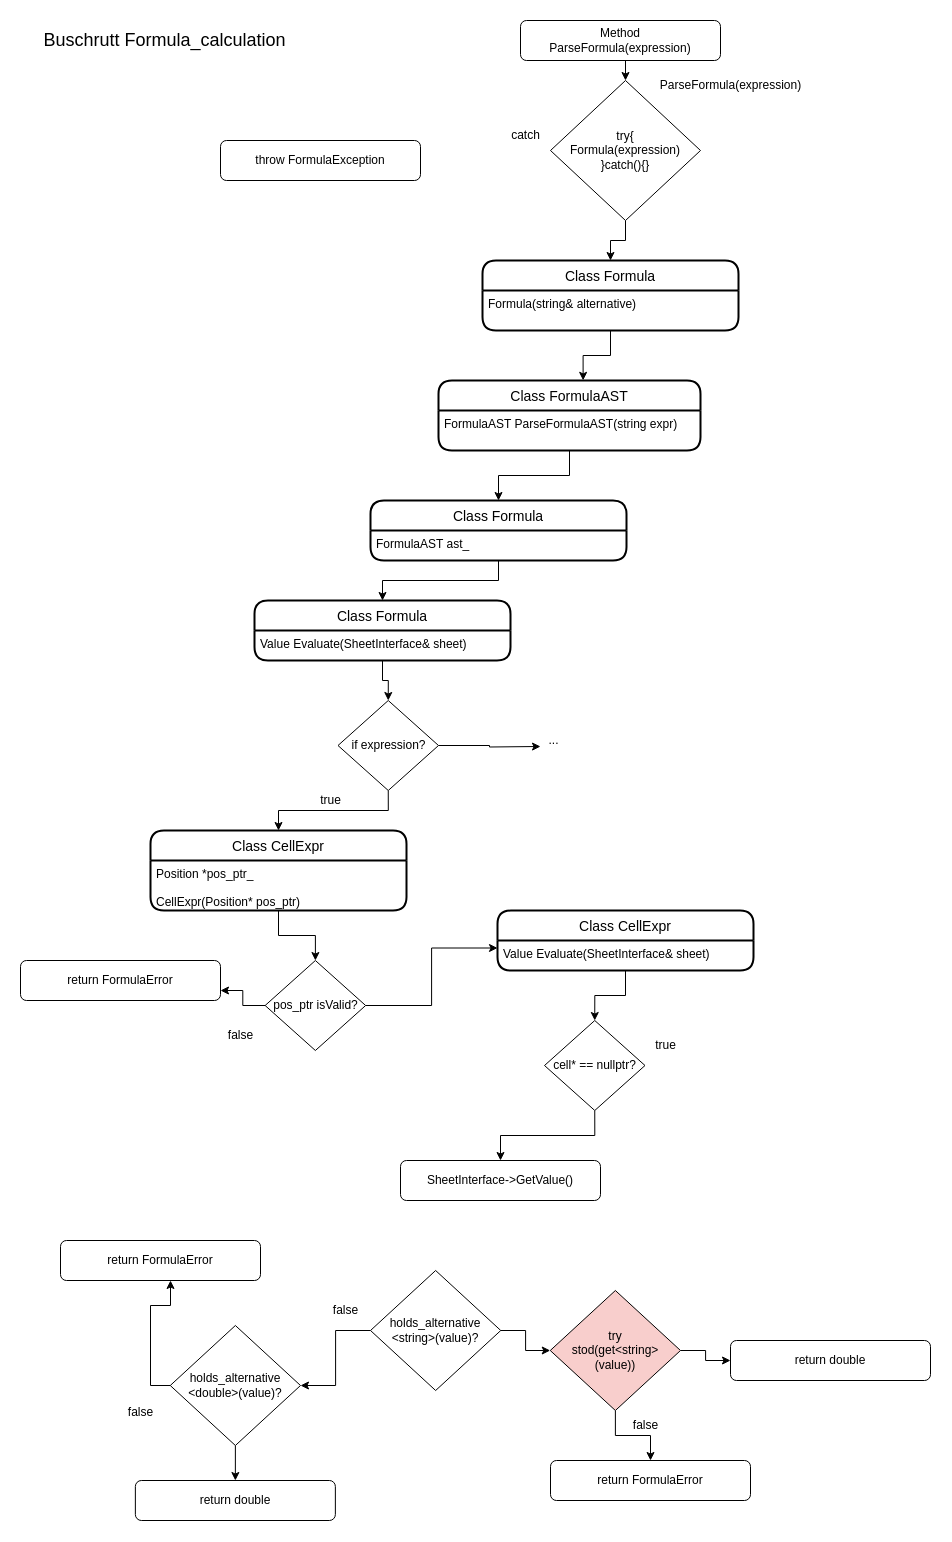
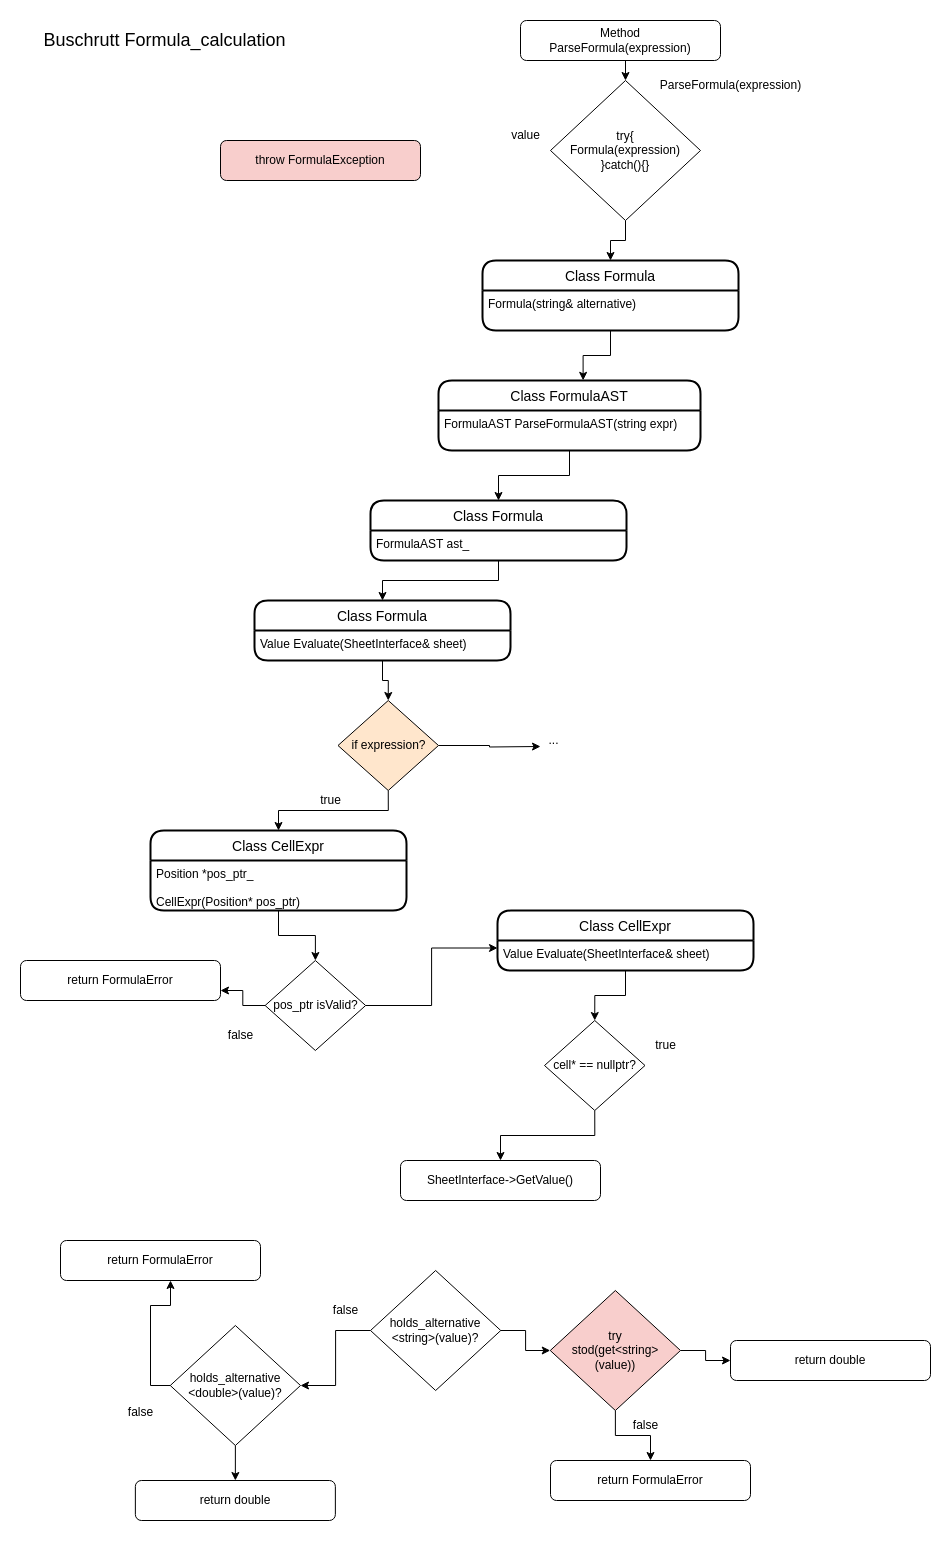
  <mxCell id="0" />
  <mxCell id="1" parent="0" />
  <mxCell id="2" style="edgeStyle=orthogonalEdgeStyle;rounded=0;orthogonalLoop=1;jettySize=auto;html=1;exitX=0.5;exitY=1;exitDx=0;exitDy=0;entryX=0.5;entryY=0;entryDx=0;entryDy=0;" edge="1" parent="1" source="3" target="10"><mxGeometry relative="1" as="geometry" /></mxCell>
  <mxCell id="3" value="Method &lt;br&gt;ParseFormula(expression)" style="rounded=1;whiteSpace=wrap;html=1;" vertex="1" parent="1"><mxGeometry x="520" y="20" width="200" height="40" as="geometry" /></mxCell>
  <mxCell id="4" value="Class Formula" style="swimlane;childLayout=stackLayout;horizontal=1;startSize=30;horizontalStack=0;rounded=1;fontSize=14;fontStyle=0;strokeWidth=2;resizeParent=0;resizeLast=1;shadow=0;dashed=0;align=center;" vertex="1" parent="1"><mxGeometry x="482" y="260" width="256" height="70" as="geometry" /></mxCell>
  <mxCell id="5" value="Formula(string&amp; alternative)&#10;" style="align=left;strokeColor=none;fillColor=none;spacingLeft=4;fontSize=12;verticalAlign=top;resizable=0;rotatable=0;part=1;" vertex="1" parent="4"><mxGeometry y="30" width="256" height="40" as="geometry" /></mxCell>
  <mxCell id="6" value="ParseFormula(expression)" style="text;html=1;align=center;verticalAlign=middle;resizable=0;points=[];autosize=1;strokeColor=none;fillColor=none;" vertex="1" parent="1"><mxGeometry x="649.5" y="70" width="160" height="30" as="geometry" /></mxCell>
  <mxCell id="7" value="Class FormulaAST" style="swimlane;childLayout=stackLayout;horizontal=1;startSize=30;horizontalStack=0;rounded=1;fontSize=14;fontStyle=0;strokeWidth=2;resizeParent=0;resizeLast=1;shadow=0;dashed=0;align=center;" vertex="1" parent="1"><mxGeometry x="438" y="380" width="262" height="70" as="geometry" /></mxCell>
  <mxCell id="8" value="FormulaAST ParseFormulaAST(string expr)&#10;" style="align=left;strokeColor=none;fillColor=none;spacingLeft=4;fontSize=12;verticalAlign=top;resizable=0;rotatable=0;part=1;" vertex="1" parent="7"><mxGeometry y="30" width="262" height="40" as="geometry" /></mxCell>
  <mxCell id="9" style="edgeStyle=orthogonalEdgeStyle;rounded=0;orthogonalLoop=1;jettySize=auto;html=1;exitX=0.5;exitY=1;exitDx=0;exitDy=0;entryX=0.5;entryY=0;entryDx=0;entryDy=0;" edge="1" parent="1" source="10" target="4"><mxGeometry relative="1" as="geometry" /></mxCell>
  <mxCell id="10" value="try{&lt;br&gt;Formula(expression)&lt;br&gt;}catch(){}" style="rhombus;whiteSpace=wrap;html=1;" vertex="1" parent="1"><mxGeometry x="550" y="80" width="150" height="140" as="geometry" /></mxCell>
  <mxCell id="11" style="edgeStyle=orthogonalEdgeStyle;rounded=0;orthogonalLoop=1;jettySize=auto;html=1;exitX=0.5;exitY=1;exitDx=0;exitDy=0;entryX=0.552;entryY=-0.002;entryDx=0;entryDy=0;entryPerimeter=0;" edge="1" parent="1" source="5" target="7"><mxGeometry relative="1" as="geometry"><mxPoint x="675" y="230" as="targetPoint" /></mxGeometry></mxCell>
  <mxCell id="12" value="Class Formula" style="swimlane;childLayout=stackLayout;horizontal=1;startSize=30;horizontalStack=0;rounded=1;fontSize=14;fontStyle=0;strokeWidth=2;resizeParent=0;resizeLast=1;shadow=0;dashed=0;align=center;" vertex="1" parent="1"><mxGeometry x="370" y="500" width="256" height="60" as="geometry" /></mxCell>
  <mxCell id="13" value="FormulaAST ast_" style="align=left;strokeColor=none;fillColor=none;spacingLeft=4;fontSize=12;verticalAlign=top;resizable=0;rotatable=0;part=1;" vertex="1" parent="12"><mxGeometry y="30" width="256" height="30" as="geometry" /></mxCell>
  <mxCell id="14" style="edgeStyle=orthogonalEdgeStyle;rounded=0;orthogonalLoop=1;jettySize=auto;html=1;exitX=0.5;exitY=1;exitDx=0;exitDy=0;entryX=0.5;entryY=0;entryDx=0;entryDy=0;" edge="1" parent="1" source="8" target="12"><mxGeometry relative="1" as="geometry" /></mxCell>
  <mxCell id="15" style="edgeStyle=orthogonalEdgeStyle;rounded=0;orthogonalLoop=1;jettySize=auto;html=1;exitX=0.5;exitY=1;exitDx=0;exitDy=0;entryX=0.5;entryY=0;entryDx=0;entryDy=0;" edge="1" parent="1" source="17" target="27"><mxGeometry relative="1" as="geometry"><mxPoint x="710" y="670" as="targetPoint" /></mxGeometry></mxCell>
  <mxCell id="16" style="edgeStyle=orthogonalEdgeStyle;rounded=0;orthogonalLoop=1;jettySize=auto;html=1;exitX=1;exitY=0.5;exitDx=0;exitDy=0;" edge="1" parent="1" source="17"><mxGeometry relative="1" as="geometry"><mxPoint x="540" y="746" as="targetPoint" /></mxGeometry></mxCell>
- <mxCell id="17" value="if expression?" style="rhombus;whiteSpace=wrap;html=1;" vertex="1" parent="1"><mxGeometry x="337.5" y="700" width="100.5" height="90" as="geometry" /></mxCell>
+ <mxCell id="17" value="if expression?" style="rhombus;whiteSpace=wrap;html=1;fillColor=#ffe6cc;" vertex="1" parent="1"><mxGeometry x="337.5" y="700" width="100.5" height="90" as="geometry" /></mxCell>
  <mxCell id="18" value="Class Formula" style="swimlane;childLayout=stackLayout;horizontal=1;startSize=30;horizontalStack=0;rounded=1;fontSize=14;fontStyle=0;strokeWidth=2;resizeParent=0;resizeLast=1;shadow=0;dashed=0;align=center;" vertex="1" parent="1"><mxGeometry x="254" y="600" width="256" height="60" as="geometry" /></mxCell>
  <mxCell id="19" value="Value Evaluate(SheetInterface&amp; sheet)" style="align=left;strokeColor=none;fillColor=none;spacingLeft=4;fontSize=12;verticalAlign=top;resizable=0;rotatable=0;part=1;" vertex="1" parent="18"><mxGeometry y="30" width="256" height="30" as="geometry" /></mxCell>
  <mxCell id="20" style="edgeStyle=orthogonalEdgeStyle;rounded=0;orthogonalLoop=1;jettySize=auto;html=1;exitX=0.5;exitY=1;exitDx=0;exitDy=0;entryX=0.5;entryY=0;entryDx=0;entryDy=0;" edge="1" parent="1" source="13" target="18"><mxGeometry relative="1" as="geometry" /></mxCell>
  <mxCell id="21" style="edgeStyle=orthogonalEdgeStyle;rounded=0;orthogonalLoop=1;jettySize=auto;html=1;exitX=0.5;exitY=1;exitDx=0;exitDy=0;entryX=0.5;entryY=0;entryDx=0;entryDy=0;" edge="1" parent="1" source="19" target="17"><mxGeometry relative="1" as="geometry" /></mxCell>
  <mxCell id="22" value="Class CellExpr" style="swimlane;childLayout=stackLayout;horizontal=1;startSize=30;horizontalStack=0;rounded=1;fontSize=14;fontStyle=0;strokeWidth=2;resizeParent=0;resizeLast=1;shadow=0;dashed=0;align=center;" vertex="1" parent="1"><mxGeometry x="497" y="910" width="256" height="60" as="geometry" /></mxCell>
  <mxCell id="23" value="Value Evaluate(SheetInterface&amp; sheet)" style="align=left;strokeColor=none;fillColor=none;spacingLeft=4;fontSize=12;verticalAlign=top;resizable=0;rotatable=0;part=1;" vertex="1" parent="22"><mxGeometry y="30" width="256" height="30" as="geometry" /></mxCell>
  <mxCell id="24" style="edgeStyle=orthogonalEdgeStyle;rounded=0;orthogonalLoop=1;jettySize=auto;html=1;exitX=0.5;exitY=1;exitDx=0;exitDy=0;entryX=0.5;entryY=0;entryDx=0;entryDy=0;" edge="1" parent="1" source="25" target="36"><mxGeometry relative="1" as="geometry" /></mxCell>
  <mxCell id="25" value="cell* == nullptr?" style="rhombus;whiteSpace=wrap;html=1;" vertex="1" parent="1"><mxGeometry x="544" y="1020" width="100.5" height="90" as="geometry" /></mxCell>
  <mxCell id="26" style="edgeStyle=orthogonalEdgeStyle;rounded=0;orthogonalLoop=1;jettySize=auto;html=1;exitX=0.5;exitY=1;exitDx=0;exitDy=0;entryX=0.5;entryY=0;entryDx=0;entryDy=0;" edge="1" parent="1" source="23" target="25"><mxGeometry relative="1" as="geometry" /></mxCell>
  <mxCell id="27" value="Class CellExpr" style="swimlane;childLayout=stackLayout;horizontal=1;startSize=30;horizontalStack=0;rounded=1;fontSize=14;fontStyle=0;strokeWidth=2;resizeParent=0;resizeLast=1;shadow=0;dashed=0;align=center;" vertex="1" parent="1"><mxGeometry x="150" y="830" width="256" height="80" as="geometry" /></mxCell>
  <mxCell id="28" value="Position *pos_ptr_&#10;&#10;CellExpr(Position* pos_ptr)" style="align=left;strokeColor=none;fillColor=none;spacingLeft=4;fontSize=12;verticalAlign=top;resizable=0;rotatable=0;part=1;" vertex="1" parent="27"><mxGeometry y="30" width="256" height="50" as="geometry" /></mxCell>
  <mxCell id="29" style="edgeStyle=orthogonalEdgeStyle;rounded=0;orthogonalLoop=1;jettySize=auto;html=1;exitX=1;exitY=0.5;exitDx=0;exitDy=0;entryX=0;entryY=0.25;entryDx=0;entryDy=0;" edge="1" parent="1" source="31" target="23"><mxGeometry relative="1" as="geometry" /></mxCell>
  <mxCell id="30" style="edgeStyle=orthogonalEdgeStyle;rounded=0;orthogonalLoop=1;jettySize=auto;html=1;exitX=0;exitY=0.5;exitDx=0;exitDy=0;entryX=1;entryY=0.75;entryDx=0;entryDy=0;" edge="1" parent="1" source="31" target="33"><mxGeometry relative="1" as="geometry" /></mxCell>
  <mxCell id="31" value="pos_ptr isValid?" style="rhombus;whiteSpace=wrap;html=1;" vertex="1" parent="1"><mxGeometry x="264.63" y="960" width="100.5" height="90" as="geometry" /></mxCell>
  <mxCell id="32" style="edgeStyle=orthogonalEdgeStyle;rounded=0;orthogonalLoop=1;jettySize=auto;html=1;exitX=0.5;exitY=1;exitDx=0;exitDy=0;" edge="1" parent="1" source="28" target="31"><mxGeometry relative="1" as="geometry" /></mxCell>
  <mxCell id="33" value="return&amp;nbsp;FormulaError" style="rounded=1;whiteSpace=wrap;html=1;" vertex="1" parent="1"><mxGeometry x="20" y="960" width="200" height="40" as="geometry" /></mxCell>
  <mxCell id="34" value="false" style="text;html=1;align=center;verticalAlign=middle;resizable=0;points=[];autosize=1;strokeColor=none;fillColor=none;" vertex="1" parent="1"><mxGeometry x="214.63" y="1020" width="50" height="30" as="geometry" /></mxCell>
  <mxCell id="35" value="true" style="text;html=1;align=center;verticalAlign=middle;resizable=0;points=[];autosize=1;strokeColor=none;fillColor=none;" vertex="1" parent="1"><mxGeometry x="644.5" y="1030" width="40" height="30" as="geometry" /></mxCell>
  <mxCell id="36" value="SheetInterface-&amp;gt;GetValue()" style="rounded=1;whiteSpace=wrap;html=1;" vertex="1" parent="1"><mxGeometry x="400" y="1160" width="200" height="40" as="geometry" /></mxCell>
  <mxCell id="37" style="edgeStyle=orthogonalEdgeStyle;rounded=0;orthogonalLoop=1;jettySize=auto;html=1;exitX=1;exitY=0.5;exitDx=0;exitDy=0;entryX=0;entryY=0.5;entryDx=0;entryDy=0;" edge="1" parent="1" source="39" target="42"><mxGeometry relative="1" as="geometry" /></mxCell>
  <mxCell id="38" style="edgeStyle=orthogonalEdgeStyle;rounded=0;orthogonalLoop=1;jettySize=auto;html=1;exitX=0;exitY=0.5;exitDx=0;exitDy=0;entryX=1;entryY=0.5;entryDx=0;entryDy=0;" edge="1" parent="1" source="39" target="48"><mxGeometry relative="1" as="geometry" /></mxCell>
  <mxCell id="39" value="holds_alternative&lt;br&gt;&amp;lt;string&amp;gt;(value)?" style="rhombus;whiteSpace=wrap;html=1;" vertex="1" parent="1"><mxGeometry x="370" y="1270" width="130.25" height="120" as="geometry" /></mxCell>
  <mxCell id="40" style="edgeStyle=orthogonalEdgeStyle;rounded=0;orthogonalLoop=1;jettySize=auto;html=1;exitX=1;exitY=0.5;exitDx=0;exitDy=0;entryX=0;entryY=0.5;entryDx=0;entryDy=0;" edge="1" parent="1" source="42" target="44"><mxGeometry relative="1" as="geometry" /></mxCell>
  <mxCell id="41" style="edgeStyle=orthogonalEdgeStyle;rounded=0;orthogonalLoop=1;jettySize=auto;html=1;exitX=0.5;exitY=1;exitDx=0;exitDy=0;entryX=0.5;entryY=0;entryDx=0;entryDy=0;" edge="1" parent="1" source="42" target="45"><mxGeometry relative="1" as="geometry" /></mxCell>
  <mxCell id="42" value="try&lt;br&gt;stod(get&amp;lt;string&amp;gt;&lt;br&gt;(value))" style="rhombus;whiteSpace=wrap;html=1;fillColor=#f8cecc;" vertex="1" parent="1"><mxGeometry x="549.75" y="1290" width="130.25" height="120" as="geometry" /></mxCell>
  <mxCell id="43" value="false" style="text;html=1;align=center;verticalAlign=middle;resizable=0;points=[];autosize=1;strokeColor=none;fillColor=none;" vertex="1" parent="1"><mxGeometry x="320.13" y="1295" width="50" height="30" as="geometry" /></mxCell>
  <mxCell id="44" value="return double" style="rounded=1;whiteSpace=wrap;html=1;" vertex="1" parent="1"><mxGeometry x="730" y="1340" width="200" height="40" as="geometry" /></mxCell>
  <mxCell id="45" value="return&amp;nbsp;FormulaError" style="rounded=1;whiteSpace=wrap;html=1;" vertex="1" parent="1"><mxGeometry x="550" y="1460" width="200" height="40" as="geometry" /></mxCell>
  <mxCell id="46" style="edgeStyle=orthogonalEdgeStyle;rounded=0;orthogonalLoop=1;jettySize=auto;html=1;exitX=0.5;exitY=1;exitDx=0;exitDy=0;entryX=0.5;entryY=0;entryDx=0;entryDy=0;" edge="1" parent="1" source="48" target="49"><mxGeometry relative="1" as="geometry" /></mxCell>
  <mxCell id="47" style="edgeStyle=orthogonalEdgeStyle;rounded=0;orthogonalLoop=1;jettySize=auto;html=1;exitX=0;exitY=0.5;exitDx=0;exitDy=0;" edge="1" parent="1" source="48"><mxGeometry relative="1" as="geometry"><mxPoint x="170" y="1280" as="targetPoint" /><Array as="points"><mxPoint x="150" y="1385" /><mxPoint x="150" y="1305" /><mxPoint x="170" y="1305" /></Array></mxGeometry></mxCell>
  <mxCell id="48" value="holds_alternative&lt;br&gt;&amp;lt;double&lt;span style=&quot;background-color: initial;&quot;&gt;&amp;gt;(value)?&lt;/span&gt;" style="rhombus;whiteSpace=wrap;html=1;" vertex="1" parent="1"><mxGeometry x="169.75" y="1325" width="130.25" height="120" as="geometry" /></mxCell>
  <mxCell id="49" value="return double" style="rounded=1;whiteSpace=wrap;html=1;" vertex="1" parent="1"><mxGeometry x="134.87" y="1480" width="200" height="40" as="geometry" /></mxCell>
  <mxCell id="50" value="return&amp;nbsp;FormulaError" style="rounded=1;whiteSpace=wrap;html=1;" vertex="1" parent="1"><mxGeometry x="60" y="1240" width="200" height="40" as="geometry" /></mxCell>
- <mxCell id="51" value="throw&amp;nbsp;FormulaException" style="rounded=1;whiteSpace=wrap;html=1;" vertex="1" parent="1"><mxGeometry x="220" y="140" width="200" height="40" as="geometry" /></mxCell>
- <mxCell id="52" value="catch" style="text;html=1;align=center;verticalAlign=middle;resizable=0;points=[];autosize=1;strokeColor=none;fillColor=none;" vertex="1" parent="1"><mxGeometry x="500.25" y="120" width="50" height="30" as="geometry" /></mxCell>
+ <mxCell id="51" value="throw&amp;nbsp;FormulaException" style="rounded=1;whiteSpace=wrap;html=1;fillColor=#f8cecc;" vertex="1" parent="1"><mxGeometry x="220" y="140" width="200" height="40" as="geometry" /></mxCell>
+ <mxCell id="52" value="value" style="text;html=1;align=center;verticalAlign=middle;resizable=0;points=[];autosize=1;strokeColor=none;fillColor=none;" vertex="1" parent="1"><mxGeometry x="500.25" y="120" width="50" height="30" as="geometry" /></mxCell>
  <mxCell id="53" value="..." style="text;html=1;align=center;verticalAlign=middle;resizable=0;points=[];autosize=1;strokeColor=none;fillColor=none;" vertex="1" parent="1"><mxGeometry x="538" y="725" width="30" height="30" as="geometry" /></mxCell>
  <mxCell id="54" value="true" style="text;html=1;align=center;verticalAlign=middle;resizable=0;points=[];autosize=1;strokeColor=none;fillColor=none;" vertex="1" parent="1"><mxGeometry x="310" y="785" width="40" height="30" as="geometry" /></mxCell>
  <mxCell id="55" value="&lt;font style=&quot;font-size: 18px;&quot;&gt;Buschrutt Formula_calculation&lt;/font&gt;" style="text;html=1;align=center;verticalAlign=middle;resizable=0;points=[];autosize=1;strokeColor=none;fillColor=none;" vertex="1" parent="1"><mxGeometry x="29" y="20" width="270" height="40" as="geometry" /></mxCell>
  <mxCell id="56" value="&lt;font style=&quot;font-size: 12px;&quot;&gt;false&lt;/font&gt;" style="text;html=1;align=center;verticalAlign=middle;resizable=0;points=[];autosize=1;strokeColor=none;fillColor=none;fontSize=18;" vertex="1" parent="1"><mxGeometry x="115" y="1390" width="50" height="40" as="geometry" /></mxCell>
  <mxCell id="57" value="false" style="text;html=1;align=center;verticalAlign=middle;resizable=0;points=[];autosize=1;strokeColor=none;fillColor=none;fontSize=12;" vertex="1" parent="1"><mxGeometry x="620" y="1410" width="50" height="30" as="geometry" /></mxCell>
